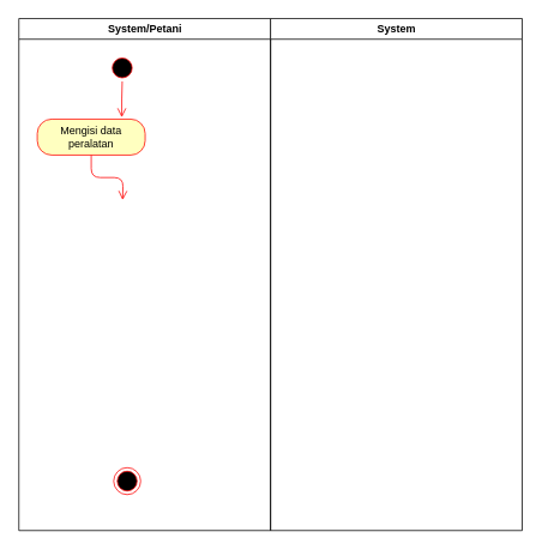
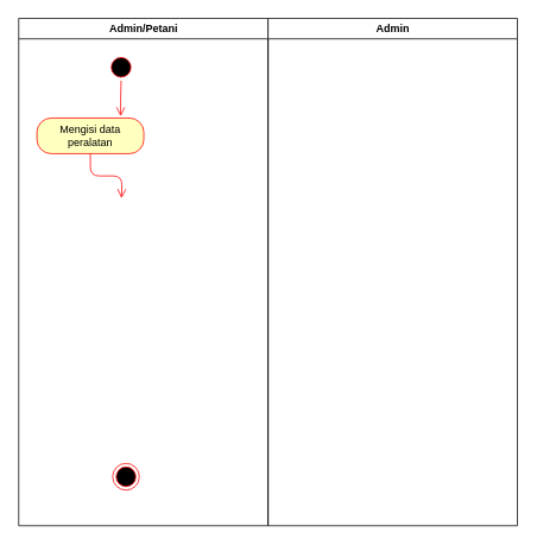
  <mxCell id="0" />
  <mxCell id="1" parent="0" />
- <mxCell id="2" value="System/Petani" style="swimlane;whiteSpace=wrap" parent="1" vertex="1"><mxGeometry x="20.5" y="20" width="280" height="570" as="geometry" /></mxCell>
+ <mxCell id="2" value="Admin/Petani" style="swimlane;whiteSpace=wrap" parent="1" vertex="1"><mxGeometry x="20.5" y="20" width="280" height="570" as="geometry" /></mxCell>
  <mxCell id="3" value="" style="ellipse;shape=startState;fillColor=#000000;strokeColor=#ff0000;" parent="2" vertex="1"><mxGeometry x="100" y="40" width="30" height="30" as="geometry" /></mxCell>
  <mxCell id="4" value="" style="edgeStyle=elbowEdgeStyle;elbow=horizontal;verticalAlign=bottom;endArrow=open;endSize=8;strokeColor=#FF0000;endFill=1;rounded=0" parent="2" source="3" edge="1"><mxGeometry x="100" y="40" as="geometry"><mxPoint x="114.5" y="110.0" as="targetPoint" /></mxGeometry></mxCell>
  <mxCell id="5" value="Mengisi data peralatan" style="rounded=1;whiteSpace=wrap;html=1;arcSize=40;fontColor=#000000;fillColor=#ffffc0;strokeColor=#ff0000;" vertex="1" parent="2"><mxGeometry x="20.5" y="112" width="120" height="40" as="geometry" /></mxCell>
  <mxCell id="6" value="" style="edgeStyle=orthogonalEdgeStyle;html=1;verticalAlign=bottom;endArrow=open;endSize=8;strokeColor=#ff0000;" edge="1" source="5" parent="2"><mxGeometry relative="1" as="geometry"><mxPoint x="115.5" y="202" as="targetPoint" /></mxGeometry></mxCell>
  <mxCell id="7" value="" style="ellipse;shape=endState;fillColor=#000000;strokeColor=#ff0000" vertex="1" parent="2"><mxGeometry x="105.5" y="500" width="30" height="30" as="geometry" /></mxCell>
- <mxCell id="8" value="System" style="swimlane;whiteSpace=wrap;startSize=23;" parent="1" vertex="1"><mxGeometry x="300.5" y="20" width="280" height="570" as="geometry" /></mxCell>
+ <mxCell id="8" value="Admin" style="swimlane;whiteSpace=wrap;startSize=23;" parent="1" vertex="1"><mxGeometry x="300.5" y="20" width="280" height="570" as="geometry" /></mxCell>
